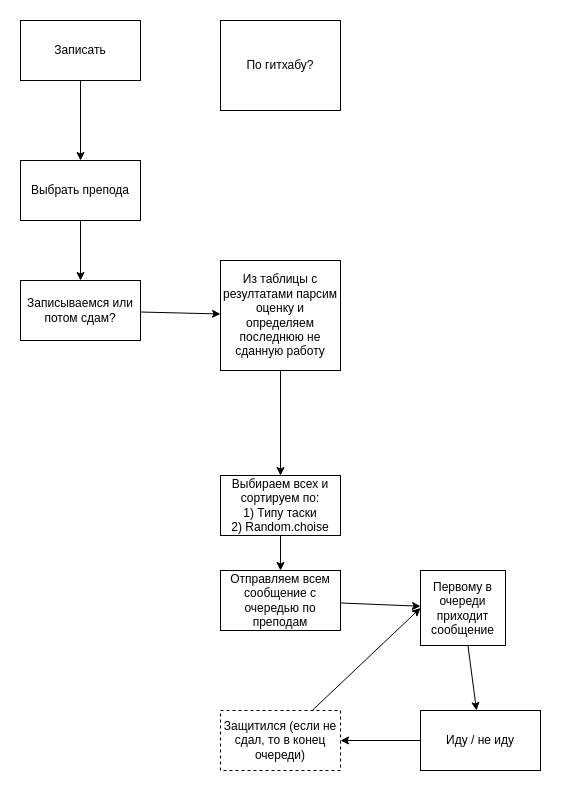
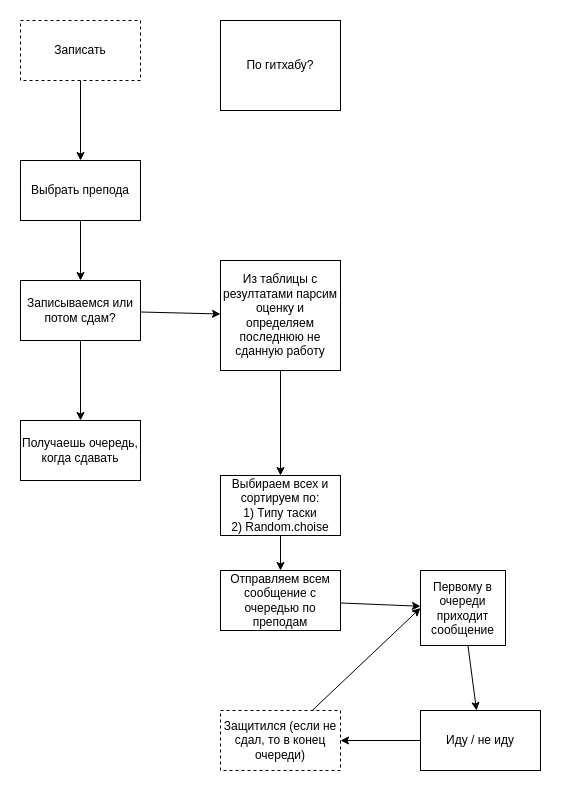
  <mxCell id="0" />
  <mxCell id="1" parent="0" />
  <mxCell id="2" value="" style="edgeStyle=none;html=1;" parent="1" source="3" target="5" edge="1"><mxGeometry relative="1" as="geometry" /></mxCell>
- <mxCell id="3" value="Записать" style="rounded=0;whiteSpace=wrap;html=1;" parent="1" vertex="1"><mxGeometry x="20" y="20" width="120" height="60" as="geometry" /></mxCell>
+ <mxCell id="3" value="Записать" style="rounded=0;whiteSpace=wrap;html=1;dashed=1;" parent="1" vertex="1"><mxGeometry x="20" y="20" width="120" height="60" as="geometry" /></mxCell>
  <mxCell id="4" style="edgeStyle=none;html=1;entryX=0.5;entryY=0;entryDx=0;entryDy=0;" parent="1" source="5" target="8" edge="1"><mxGeometry relative="1" as="geometry" /></mxCell>
  <mxCell id="5" value="Выбрать препода" style="whiteSpace=wrap;html=1;rounded=0;" parent="1" vertex="1"><mxGeometry x="20" y="160" width="120" height="60" as="geometry" /></mxCell>
+ <mxCell id="6" value="" style="edgeStyle=none;html=1;" parent="1" source="8" target="9" edge="1"><mxGeometry relative="1" as="geometry" /></mxCell>
  <mxCell id="7" value="" style="edgeStyle=none;html=1;" parent="1" source="8" target="11" edge="1"><mxGeometry relative="1" as="geometry" /></mxCell>
  <mxCell id="8" value="Записываемся или потом сдам?" style="whiteSpace=wrap;html=1;rounded=0;" parent="1" vertex="1"><mxGeometry x="20" y="280" width="120" height="60" as="geometry" /></mxCell>
+ <mxCell id="9" value="Получаешь очередь, когда сдавать" style="whiteSpace=wrap;html=1;rounded=0;" parent="1" vertex="1"><mxGeometry x="20" y="420" width="120" height="60" as="geometry" /></mxCell>
  <mxCell id="10" value="" style="edgeStyle=none;html=1;" parent="1" source="11" target="14" edge="1"><mxGeometry relative="1" as="geometry" /></mxCell>
  <mxCell id="11" value="Из таблицы с резултатами парсим оценку и определяем последнюю не сданную работу" style="whiteSpace=wrap;html=1;rounded=0;" parent="1" vertex="1"><mxGeometry x="220" y="260" width="120" height="110" as="geometry" /></mxCell>
  <mxCell id="12" value="По гитхабу?" style="whiteSpace=wrap;html=1;rounded=0;" parent="1" vertex="1"><mxGeometry x="220" y="20" width="120" height="90" as="geometry" /></mxCell>
  <mxCell id="13" style="edgeStyle=none;html=1;exitX=0.5;exitY=1;exitDx=0;exitDy=0;" parent="1" source="14" target="16" edge="1"><mxGeometry relative="1" as="geometry" /></mxCell>
  <mxCell id="14" value="Выбираем всех и сортируем по:&lt;br&gt;1) Типу таски&lt;br&gt;2) Random.choise" style="whiteSpace=wrap;html=1;rounded=0;" parent="1" vertex="1"><mxGeometry x="220" y="475" width="120" height="60" as="geometry" /></mxCell>
  <mxCell id="15" value="" style="edgeStyle=none;html=1;" parent="1" source="16" target="18" edge="1"><mxGeometry relative="1" as="geometry" /></mxCell>
  <mxCell id="16" value="Отправляем всем сообщение с очередью по преподам" style="whiteSpace=wrap;html=1;rounded=0;" parent="1" vertex="1"><mxGeometry x="220" y="570" width="120" height="60" as="geometry" /></mxCell>
  <mxCell id="17" value="" style="edgeStyle=none;html=1;" parent="1" source="18" target="20" edge="1"><mxGeometry relative="1" as="geometry" /></mxCell>
  <mxCell id="18" value="Первому в очереди приходит сообщение" style="whiteSpace=wrap;html=1;rounded=0;" parent="1" vertex="1"><mxGeometry x="420" y="570" width="85" height="75" as="geometry" /></mxCell>
  <mxCell id="19" style="edgeStyle=none;html=1;" parent="1" source="20" target="22" edge="1"><mxGeometry relative="1" as="geometry" /></mxCell>
  <mxCell id="20" value="Иду / не иду" style="whiteSpace=wrap;html=1;rounded=0;" parent="1" vertex="1"><mxGeometry x="420" y="710" width="120" height="60" as="geometry" /></mxCell>
  <mxCell id="21" style="edgeStyle=none;html=1;entryX=0;entryY=0.5;entryDx=0;entryDy=0;" parent="1" source="22" target="18" edge="1"><mxGeometry relative="1" as="geometry" /></mxCell>
  <mxCell id="22" value="Защитился (если не сдал, то в конец очереди)" style="whiteSpace=wrap;html=1;rounded=0;dashed=1;" parent="1" vertex="1"><mxGeometry x="220" y="710" width="120" height="60" as="geometry" /></mxCell>
